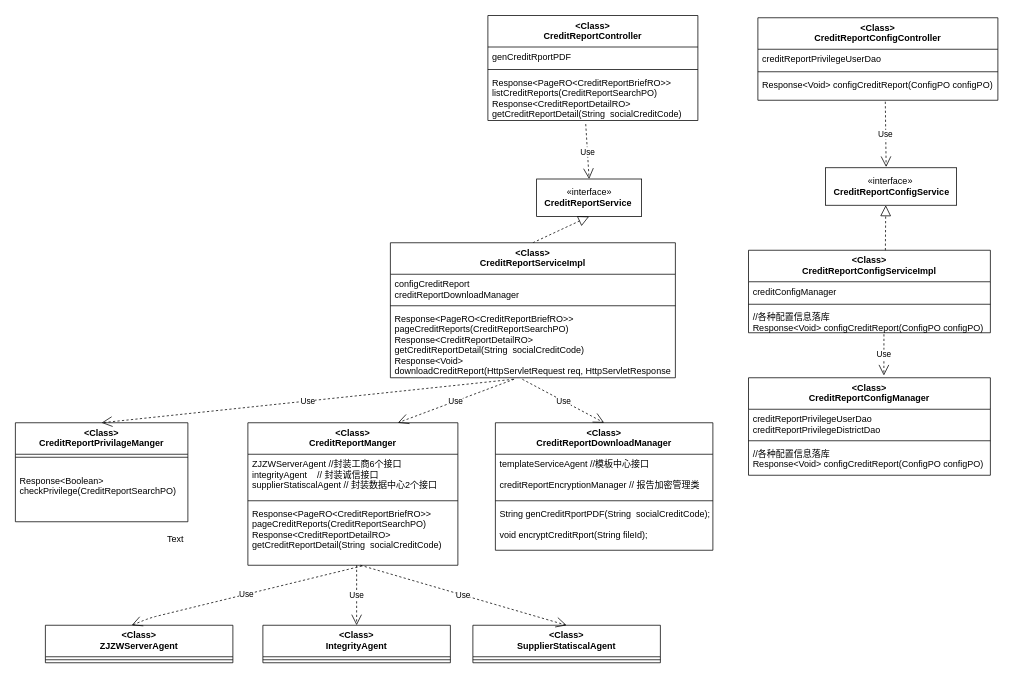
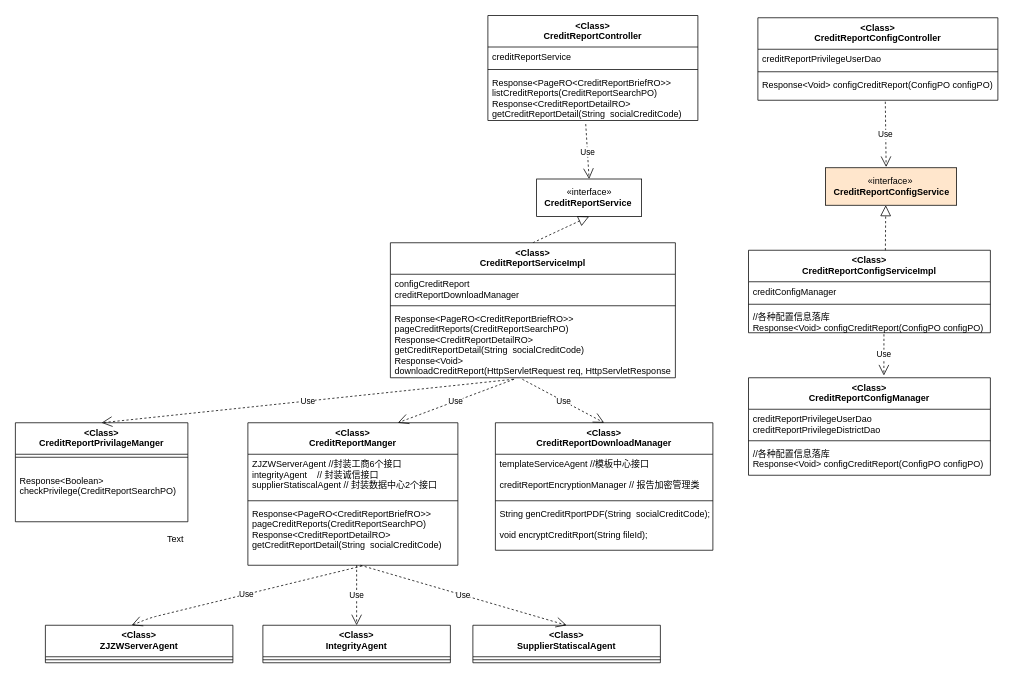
  <mxCell id="0" />
  <mxCell id="1" parent="0" />
  <mxCell id="2" value="&lt;Class&gt;&#10;CreditReportController" style="swimlane;fontStyle=1;align=center;verticalAlign=top;childLayout=stackLayout;horizontal=1;startSize=42;horizontalStack=0;resizeParent=1;resizeParentMax=0;resizeLast=0;collapsible=1;marginBottom=0;" parent="1" vertex="1"><mxGeometry x="650" y="20" width="280" height="140" as="geometry" /></mxCell>
- <mxCell id="3" value="genCreditRportPDF " style="text;strokeColor=none;fillColor=none;align=left;verticalAlign=top;spacingLeft=4;spacingRight=4;overflow=hidden;rotatable=0;points=[[0,0.5],[1,0.5]];portConstraint=eastwest;" parent="2" vertex="1"><mxGeometry y="42" width="280" height="26" as="geometry" /></mxCell>
+ <mxCell id="3" value="creditReportService " style="text;strokeColor=none;fillColor=none;align=left;verticalAlign=top;spacingLeft=4;spacingRight=4;overflow=hidden;rotatable=0;points=[[0,0.5],[1,0.5]];portConstraint=eastwest;" parent="2" vertex="1"><mxGeometry y="42" width="280" height="26" as="geometry" /></mxCell>
  <mxCell id="4" value="" style="line;strokeWidth=1;fillColor=none;align=left;verticalAlign=middle;spacingTop=-1;spacingLeft=3;spacingRight=3;rotatable=0;labelPosition=right;points=[];portConstraint=eastwest;" parent="2" vertex="1"><mxGeometry y="68" width="280" height="8" as="geometry" /></mxCell>
  <mxCell id="5" value="Response&lt;PageRO&lt;CreditReportBriefRO&gt;&gt; &#10;listCreditReports(CreditReportSearchPO)&#10;Response&lt;CreditReportDetailRO&gt; &#10;getCreditReportDetail(String  socialCreditCode)" style="text;strokeColor=none;fillColor=none;align=left;verticalAlign=top;spacingLeft=4;spacingRight=4;overflow=hidden;rotatable=0;points=[[0,0.5],[1,0.5]];portConstraint=eastwest;" parent="2" vertex="1"><mxGeometry y="76" width="280" height="64" as="geometry" /></mxCell>
  <mxCell id="6" value="&lt;Class&gt;&#10;CreditReportConfigController" style="swimlane;fontStyle=1;align=center;verticalAlign=top;childLayout=stackLayout;horizontal=1;startSize=42;horizontalStack=0;resizeParent=1;resizeParentMax=0;resizeLast=0;collapsible=1;marginBottom=0;" parent="1" vertex="1"><mxGeometry x="1010" y="23" width="320" height="110" as="geometry" /></mxCell>
  <mxCell id="7" value="creditReportPrivilegeUserDao" style="text;strokeColor=none;fillColor=none;align=left;verticalAlign=top;spacingLeft=4;spacingRight=4;overflow=hidden;rotatable=0;points=[[0,0.5],[1,0.5]];portConstraint=eastwest;" parent="6" vertex="1"><mxGeometry y="42" width="320" height="26" as="geometry" /></mxCell>
  <mxCell id="8" value="" style="line;strokeWidth=1;fillColor=none;align=left;verticalAlign=middle;spacingTop=-1;spacingLeft=3;spacingRight=3;rotatable=0;labelPosition=right;points=[];portConstraint=eastwest;" parent="6" vertex="1"><mxGeometry y="68" width="320" height="8" as="geometry" /></mxCell>
  <mxCell id="9" value="Response&lt;Void&gt; configCreditReport(ConfigPO configPO)" style="text;strokeColor=none;fillColor=none;align=left;verticalAlign=top;spacingLeft=4;spacingRight=4;overflow=hidden;rotatable=0;points=[[0,0.5],[1,0.5]];portConstraint=eastwest;" parent="6" vertex="1"><mxGeometry y="76" width="320" height="34" as="geometry" /></mxCell>
  <mxCell id="10" value="«interface»&lt;br&gt;&lt;b&gt;CreditReportService&amp;nbsp;&lt;/b&gt;" style="html=1;" parent="1" vertex="1"><mxGeometry x="715" y="238" width="140" height="50" as="geometry" /></mxCell>
- <mxCell id="11" value="«interface»&lt;b&gt;&amp;nbsp;&lt;br&gt;CreditReportConfigService&lt;/b&gt;" style="html=1;" parent="1" vertex="1"><mxGeometry x="1100" y="223" width="175" height="50" as="geometry" /></mxCell>
+ <mxCell id="11" value="«interface»&lt;b&gt;&amp;nbsp;&lt;br&gt;CreditReportConfigService&lt;/b&gt;" style="html=1;fillColor=#ffe6cc;" parent="1" vertex="1"><mxGeometry x="1100" y="223" width="175" height="50" as="geometry" /></mxCell>
  <mxCell id="12" value="Use" style="endArrow=open;endSize=12;dashed=1;html=1;exitX=0.466;exitY=1.074;exitDx=0;exitDy=0;exitPerimeter=0;entryX=0.5;entryY=0;entryDx=0;entryDy=0;" parent="1" source="5" target="10" edge="1"><mxGeometry width="160" relative="1" as="geometry"><mxPoint x="782" y="193" as="sourcePoint" /><mxPoint x="820" y="183" as="targetPoint" /></mxGeometry></mxCell>
  <mxCell id="13" value="Use" style="endArrow=open;endSize=12;dashed=1;html=1;exitX=0.531;exitY=1.056;exitDx=0;exitDy=0;exitPerimeter=0;entryX=0.463;entryY=-0.02;entryDx=0;entryDy=0;entryPerimeter=0;" parent="1" source="9" target="11" edge="1"><mxGeometry width="160" relative="1" as="geometry"><mxPoint x="600" y="303" as="sourcePoint" /><mxPoint x="1230" y="203" as="targetPoint" /></mxGeometry></mxCell>
  <mxCell id="14" value="" style="endArrow=block;dashed=1;endFill=0;endSize=12;html=1;entryX=0.5;entryY=1;entryDx=0;entryDy=0;exitX=0.5;exitY=0;exitDx=0;exitDy=0;" parent="1" source="20" target="10" edge="1"><mxGeometry width="160" relative="1" as="geometry"><mxPoint x="779.5" y="333" as="sourcePoint" /><mxPoint x="779.5" y="283" as="targetPoint" /></mxGeometry></mxCell>
  <mxCell id="15" value="&lt;Class&gt;&#10;CreditReportConfigServiceImpl" style="swimlane;fontStyle=1;align=center;verticalAlign=top;childLayout=stackLayout;horizontal=1;startSize=42;horizontalStack=0;resizeParent=1;resizeParentMax=0;resizeLast=0;collapsible=1;marginBottom=0;" parent="1" vertex="1"><mxGeometry x="997.5" y="333" width="322.5" height="110" as="geometry" /></mxCell>
  <mxCell id="16" value="creditConfigManager " style="text;strokeColor=none;fillColor=none;align=left;verticalAlign=top;spacingLeft=4;spacingRight=4;overflow=hidden;rotatable=0;points=[[0,0.5],[1,0.5]];portConstraint=eastwest;" parent="15" vertex="1"><mxGeometry y="42" width="322.5" height="26" as="geometry" /></mxCell>
  <mxCell id="17" value="" style="line;strokeWidth=1;fillColor=none;align=left;verticalAlign=middle;spacingTop=-1;spacingLeft=3;spacingRight=3;rotatable=0;labelPosition=right;points=[];portConstraint=eastwest;" parent="15" vertex="1"><mxGeometry y="68" width="322.5" height="8" as="geometry" /></mxCell>
  <mxCell id="18" value="//各种配置信息落库&#10;Response&lt;Void&gt; configCreditReport(ConfigPO configPO)&#10;" style="text;strokeColor=none;fillColor=none;align=left;verticalAlign=top;spacingLeft=4;spacingRight=4;overflow=hidden;rotatable=0;points=[[0,0.5],[1,0.5]];portConstraint=eastwest;" parent="15" vertex="1"><mxGeometry y="76" width="322.5" height="34" as="geometry" /></mxCell>
  <mxCell id="19" value="" style="endArrow=block;dashed=1;endFill=0;endSize=12;html=1;entryX=0.5;entryY=1;entryDx=0;entryDy=0;" parent="1" edge="1"><mxGeometry width="160" relative="1" as="geometry"><mxPoint x="1180" y="333" as="sourcePoint" /><mxPoint x="1180.5" y="273" as="targetPoint" /></mxGeometry></mxCell>
  <mxCell id="20" value="&lt;Class&gt;&#10;CreditReportServiceImpl" style="swimlane;fontStyle=1;align=center;verticalAlign=top;childLayout=stackLayout;horizontal=1;startSize=42;horizontalStack=0;resizeParent=1;resizeParentMax=0;resizeLast=0;collapsible=1;marginBottom=0;" parent="1" vertex="1"><mxGeometry x="520" y="323" width="380" height="180" as="geometry" /></mxCell>
  <mxCell id="21" value="configCreditReport&#10;creditReportDownloadManager&#10;&#10; " style="text;strokeColor=none;fillColor=none;align=left;verticalAlign=top;spacingLeft=4;spacingRight=4;overflow=hidden;rotatable=0;points=[[0,0.5],[1,0.5]];portConstraint=eastwest;" parent="20" vertex="1"><mxGeometry y="42" width="380" height="38" as="geometry" /></mxCell>
  <mxCell id="22" value="" style="line;strokeWidth=1;fillColor=none;align=left;verticalAlign=middle;spacingTop=-1;spacingLeft=3;spacingRight=3;rotatable=0;labelPosition=right;points=[];portConstraint=eastwest;" parent="20" vertex="1"><mxGeometry y="80" width="380" height="8" as="geometry" /></mxCell>
  <mxCell id="23" value="Response&lt;PageRO&lt;CreditReportBriefRO&gt;&gt; &#10;pageCreditReports(CreditReportSearchPO)&#10;Response&lt;CreditReportDetailRO&gt; &#10;getCreditReportDetail(String  socialCreditCode)&#10;Response&lt;Void&gt; &#10;downloadCreditReport(HttpServletRequest req, HttpServletResponse resp)&#10;" style="text;strokeColor=none;fillColor=none;align=left;verticalAlign=top;spacingLeft=4;spacingRight=4;overflow=hidden;rotatable=0;points=[[0,0.5],[1,0.5]];portConstraint=eastwest;" parent="20" vertex="1"><mxGeometry y="88" width="380" height="92" as="geometry" /></mxCell>
  <mxCell id="24" value="&lt;Class&gt;&#10;CreditReportConfigManager" style="swimlane;fontStyle=1;align=center;verticalAlign=top;childLayout=stackLayout;horizontal=1;startSize=42;horizontalStack=0;resizeParent=1;resizeParentMax=0;resizeLast=0;collapsible=1;marginBottom=0;" parent="1" vertex="1"><mxGeometry x="997.5" y="503" width="322.5" height="130" as="geometry" /></mxCell>
  <mxCell id="25" value="creditReportPrivilegeUserDao&#10;creditReportPrivilegeDistrictDao" style="text;strokeColor=none;fillColor=none;align=left;verticalAlign=top;spacingLeft=4;spacingRight=4;overflow=hidden;rotatable=0;points=[[0,0.5],[1,0.5]];portConstraint=eastwest;" parent="24" vertex="1"><mxGeometry y="42" width="322.5" height="38" as="geometry" /></mxCell>
  <mxCell id="26" value="" style="line;strokeWidth=1;fillColor=none;align=left;verticalAlign=middle;spacingTop=-1;spacingLeft=3;spacingRight=3;rotatable=0;labelPosition=right;points=[];portConstraint=eastwest;" parent="24" vertex="1"><mxGeometry y="80" width="322.5" height="8" as="geometry" /></mxCell>
  <mxCell id="27" value="//各种配置信息落库&#10;Response&lt;Void&gt; configCreditReport(ConfigPO configPO)&#10;" style="text;strokeColor=none;fillColor=none;align=left;verticalAlign=top;spacingLeft=4;spacingRight=4;overflow=hidden;rotatable=0;points=[[0,0.5],[1,0.5]];portConstraint=eastwest;" parent="24" vertex="1"><mxGeometry y="88" width="322.5" height="42" as="geometry" /></mxCell>
  <mxCell id="28" value="Use" style="endArrow=open;endSize=12;dashed=1;html=1;exitX=0.56;exitY=1.059;exitDx=0;exitDy=0;exitPerimeter=0;" parent="1" source="18" edge="1"><mxGeometry width="160" relative="1" as="geometry"><mxPoint x="1160" y="453" as="sourcePoint" /><mxPoint x="1178" y="500" as="targetPoint" /></mxGeometry></mxCell>
  <mxCell id="29" value="&lt;Class&gt;&#10;CreditReportManger" style="swimlane;fontStyle=1;align=center;verticalAlign=top;childLayout=stackLayout;horizontal=1;startSize=42;horizontalStack=0;resizeParent=1;resizeParentMax=0;resizeLast=0;collapsible=1;marginBottom=0;" parent="1" vertex="1"><mxGeometry x="330" y="563" width="280" height="190" as="geometry" /></mxCell>
  <mxCell id="30" value="Use" style="endArrow=open;endSize=12;dashed=1;html=1;exitX=0.434;exitY=1.022;exitDx=0;exitDy=0;exitPerimeter=0;" parent="29" source="23" edge="1"><mxGeometry width="160" relative="1" as="geometry"><mxPoint x="40" as="sourcePoint" /><mxPoint x="200" as="targetPoint" /></mxGeometry></mxCell>
  <mxCell id="31" value="ZJZWServerAgent //封装工商6个接口&#10;integrityAgent    // 封装诚信接口&#10;supplierStatiscalAgent // 封装数据中心2个接口&#10;&#10;" style="text;strokeColor=none;fillColor=none;align=left;verticalAlign=top;spacingLeft=4;spacingRight=4;overflow=hidden;rotatable=0;points=[[0,0.5],[1,0.5]];portConstraint=eastwest;" parent="29" vertex="1"><mxGeometry y="42" width="280" height="58" as="geometry" /></mxCell>
  <mxCell id="32" value="" style="line;strokeWidth=1;fillColor=none;align=left;verticalAlign=middle;spacingTop=-1;spacingLeft=3;spacingRight=3;rotatable=0;labelPosition=right;points=[];portConstraint=eastwest;" parent="29" vertex="1"><mxGeometry y="100" width="280" height="8" as="geometry" /></mxCell>
  <mxCell id="33" value="Response&lt;PageRO&lt;CreditReportBriefRO&gt;&gt; &#10;pageCreditReports(CreditReportSearchPO)&#10;Response&lt;CreditReportDetailRO&gt; &#10;getCreditReportDetail(String  socialCreditCode)" style="text;strokeColor=none;fillColor=none;align=left;verticalAlign=top;spacingLeft=4;spacingRight=4;overflow=hidden;rotatable=0;points=[[0,0.5],[1,0.5]];portConstraint=eastwest;" parent="29" vertex="1"><mxGeometry y="108" width="280" height="82" as="geometry" /></mxCell>
  <mxCell id="34" value="&lt;Class&gt;&#10;CreditReportDownloadManager" style="swimlane;fontStyle=1;align=center;verticalAlign=top;childLayout=stackLayout;horizontal=1;startSize=42;horizontalStack=0;resizeParent=1;resizeParentMax=0;resizeLast=0;collapsible=1;marginBottom=0;" parent="1" vertex="1"><mxGeometry x="660" y="563" width="290" height="170" as="geometry" /></mxCell>
  <mxCell id="35" value="templateServiceAgent //模板中心接口&#10;&#10;creditReportEncryptionManager // 报告加密管理类&#10;" style="text;strokeColor=none;fillColor=none;align=left;verticalAlign=top;spacingLeft=4;spacingRight=4;overflow=hidden;rotatable=0;points=[[0,0.5],[1,0.5]];portConstraint=eastwest;" parent="34" vertex="1"><mxGeometry y="42" width="290" height="58" as="geometry" /></mxCell>
  <mxCell id="36" value="" style="line;strokeWidth=1;fillColor=none;align=left;verticalAlign=middle;spacingTop=-1;spacingLeft=3;spacingRight=3;rotatable=0;labelPosition=right;points=[];portConstraint=eastwest;" parent="34" vertex="1"><mxGeometry y="100" width="290" height="8" as="geometry" /></mxCell>
  <mxCell id="37" value="String genCreditRportPDF(String  socialCreditCode);&#10;&#10;void encryptCreditRport(String fileId);&#10;" style="text;strokeColor=none;fillColor=none;align=left;verticalAlign=top;spacingLeft=4;spacingRight=4;overflow=hidden;rotatable=0;points=[[0,0.5],[1,0.5]];portConstraint=eastwest;" parent="34" vertex="1"><mxGeometry y="108" width="290" height="62" as="geometry" /></mxCell>
  <mxCell id="38" value="Use" style="endArrow=open;endSize=12;dashed=1;html=1;exitX=0.463;exitY=1.022;exitDx=0;exitDy=0;exitPerimeter=0;entryX=0.5;entryY=0;entryDx=0;entryDy=0;" parent="1" source="23" target="34" edge="1"><mxGeometry width="160" relative="1" as="geometry"><mxPoint x="574.92" y="545.024" as="sourcePoint" /><mxPoint x="320" y="593" as="targetPoint" /></mxGeometry></mxCell>
  <mxCell id="39" value="&lt;Class&gt;&#10;ZJZWServerAgent" style="swimlane;fontStyle=1;align=center;verticalAlign=top;childLayout=stackLayout;horizontal=1;startSize=42;horizontalStack=0;resizeParent=1;resizeParentMax=0;resizeLast=0;collapsible=1;marginBottom=0;" parent="1" vertex="1"><mxGeometry x="60" y="833" width="250" height="50" as="geometry" /></mxCell>
  <mxCell id="40" value="" style="line;strokeWidth=1;fillColor=none;align=left;verticalAlign=middle;spacingTop=-1;spacingLeft=3;spacingRight=3;rotatable=0;labelPosition=right;points=[];portConstraint=eastwest;" parent="39" vertex="1"><mxGeometry y="42" width="250" height="8" as="geometry" /></mxCell>
  <mxCell id="41" value="&lt;Class&gt;&#10;IntegrityAgent" style="swimlane;fontStyle=1;align=center;verticalAlign=top;childLayout=stackLayout;horizontal=1;startSize=42;horizontalStack=0;resizeParent=1;resizeParentMax=0;resizeLast=0;collapsible=1;marginBottom=0;" parent="1" vertex="1"><mxGeometry x="350" y="833" width="250" height="50" as="geometry" /></mxCell>
  <mxCell id="42" value="" style="line;strokeWidth=1;fillColor=none;align=left;verticalAlign=middle;spacingTop=-1;spacingLeft=3;spacingRight=3;rotatable=0;labelPosition=right;points=[];portConstraint=eastwest;" parent="41" vertex="1"><mxGeometry y="42" width="250" height="8" as="geometry" /></mxCell>
  <mxCell id="43" value="&lt;Class&gt;&#10;SupplierStatiscalAgent" style="swimlane;fontStyle=1;align=center;verticalAlign=top;childLayout=stackLayout;horizontal=1;startSize=42;horizontalStack=0;resizeParent=1;resizeParentMax=0;resizeLast=0;collapsible=1;marginBottom=0;" parent="1" vertex="1"><mxGeometry x="630" y="833" width="250" height="50" as="geometry" /></mxCell>
  <mxCell id="44" value="" style="line;strokeWidth=1;fillColor=none;align=left;verticalAlign=middle;spacingTop=-1;spacingLeft=3;spacingRight=3;rotatable=0;labelPosition=right;points=[];portConstraint=eastwest;" parent="43" vertex="1"><mxGeometry y="42" width="250" height="8" as="geometry" /></mxCell>
  <mxCell id="45" value="Use" style="endArrow=open;endSize=12;dashed=1;html=1;exitX=0.543;exitY=1.012;exitDx=0;exitDy=0;exitPerimeter=0;" parent="1" source="33" edge="1"><mxGeometry width="160" relative="1" as="geometry"><mxPoint x="330" y="775.024" as="sourcePoint" /><mxPoint x="175.08" y="833" as="targetPoint" /><Array as="points"><mxPoint x="200" y="823" /></Array></mxGeometry></mxCell>
  <mxCell id="46" value="Use" style="endArrow=open;endSize=12;dashed=1;html=1;entryX=0.5;entryY=0;entryDx=0;entryDy=0;" parent="1" target="41" edge="1"><mxGeometry width="160" relative="1" as="geometry"><mxPoint x="475" y="753" as="sourcePoint" /><mxPoint x="185.08" y="843" as="targetPoint" /></mxGeometry></mxCell>
  <mxCell id="47" value="Use" style="endArrow=open;endSize=12;dashed=1;html=1;entryX=0.5;entryY=0;entryDx=0;entryDy=0;" parent="1" target="43" edge="1"><mxGeometry width="160" relative="1" as="geometry"><mxPoint x="480" y="753" as="sourcePoint" /><mxPoint x="195.08" y="853" as="targetPoint" /></mxGeometry></mxCell>
  <mxCell id="48" value="&lt;Class&gt;&#10;CreditReportPrivilageManger" style="swimlane;fontStyle=1;align=center;verticalAlign=top;childLayout=stackLayout;horizontal=1;startSize=42;horizontalStack=0;resizeParent=1;resizeParentMax=0;resizeLast=0;collapsible=1;marginBottom=0;" vertex="1" parent="1"><mxGeometry x="20" y="563" width="230" height="132" as="geometry" /></mxCell>
  <mxCell id="49" value="" style="line;strokeWidth=1;fillColor=none;align=left;verticalAlign=middle;spacingTop=-1;spacingLeft=3;spacingRight=3;rotatable=0;labelPosition=right;points=[];portConstraint=eastwest;" vertex="1" parent="48"><mxGeometry y="42" width="230" height="8" as="geometry" /></mxCell>
  <mxCell id="50" value="&#10;Response&lt;Boolean&gt; &#10;checkPrivilege(CreditReportSearchPO)&#10;" style="text;strokeColor=none;fillColor=none;align=left;verticalAlign=top;spacingLeft=4;spacingRight=4;overflow=hidden;rotatable=0;points=[[0,0.5],[1,0.5]];portConstraint=eastwest;" vertex="1" parent="48"><mxGeometry y="50" width="230" height="82" as="geometry" /></mxCell>
  <mxCell id="51" value="Text" style="text;html=1;align=center;verticalAlign=middle;resizable=0;points=[];;autosize=1;" vertex="1" parent="1"><mxGeometry x="213" y="709" width="40" height="20" as="geometry" /></mxCell>
  <mxCell id="52" value="Use" style="endArrow=open;endSize=12;dashed=1;html=1;exitX=0.432;exitY=1.022;exitDx=0;exitDy=0;exitPerimeter=0;entryX=0.5;entryY=0;entryDx=0;entryDy=0;" edge="1" parent="1" source="23" target="48"><mxGeometry width="160" relative="1" as="geometry"><mxPoint x="694.92" y="515.024" as="sourcePoint" /><mxPoint x="540" y="573" as="targetPoint" /></mxGeometry></mxCell>
